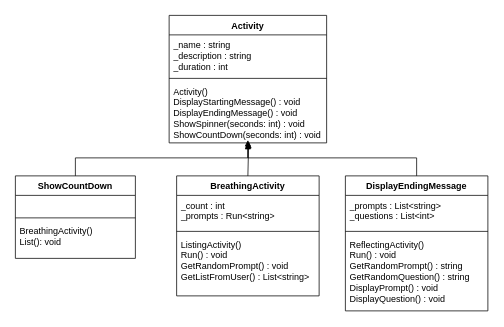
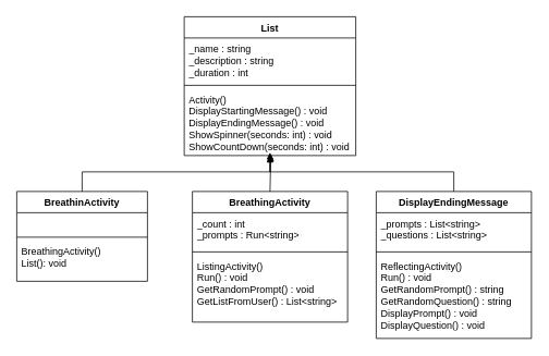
  <mxCell id="0" />
  <mxCell id="1" parent="0" />
  <mxCell id="2" value="" style="html=1;verticalAlign=bottom;endArrow=block;curved=0;rounded=0;exitX=0.5;exitY=0;exitDx=0;exitDy=0;entryX=0.505;entryY=0.985;entryDx=0;entryDy=0;entryPerimeter=0;" parent="1" source="13" target="8" edge="1"><mxGeometry width="80" relative="1" as="geometry"><mxPoint x="330" y="240" as="sourcePoint" /><mxPoint x="330" y="170" as="targetPoint" /><mxPoint as="offset" /></mxGeometry></mxCell>
  <mxCell id="3" value="" style="html=1;verticalAlign=bottom;endArrow=block;curved=0;rounded=0;" parent="1" source="9" target="8" edge="1"><mxGeometry width="80" relative="1" as="geometry"><mxPoint x="160" y="240" as="sourcePoint" /><mxPoint x="330" y="170" as="targetPoint" /><mxPoint as="offset" /><Array as="points"><mxPoint x="100" y="210" /><mxPoint x="330" y="210" /></Array></mxGeometry></mxCell>
  <mxCell id="4" value="" style="html=1;verticalAlign=bottom;endArrow=block;curved=0;rounded=0;exitX=0.5;exitY=0;exitDx=0;exitDy=0;entryX=0.5;entryY=0.954;entryDx=0;entryDy=0;entryPerimeter=0;" parent="1" source="17" target="8" edge="1"><mxGeometry width="80" relative="1" as="geometry"><mxPoint x="500" y="240" as="sourcePoint" /><mxPoint x="330" y="170" as="targetPoint" /><mxPoint as="offset" /><Array as="points"><mxPoint x="555" y="210" /><mxPoint x="330" y="210" /></Array></mxGeometry></mxCell>
- <mxCell id="5" value="Activity" style="swimlane;fontStyle=1;align=center;verticalAlign=top;childLayout=stackLayout;horizontal=1;startSize=26;horizontalStack=0;resizeParent=1;resizeParentMax=0;resizeLast=0;collapsible=1;marginBottom=0;whiteSpace=wrap;html=1;" parent="1" vertex="1"><mxGeometry x="225" y="20" width="210" height="170" as="geometry" /></mxCell>
+ <mxCell id="5" value="List" style="swimlane;fontStyle=1;align=center;verticalAlign=top;childLayout=stackLayout;horizontal=1;startSize=26;horizontalStack=0;resizeParent=1;resizeParentMax=0;resizeLast=0;collapsible=1;marginBottom=0;whiteSpace=wrap;html=1;" parent="1" vertex="1"><mxGeometry x="225" y="20" width="210" height="170" as="geometry" /></mxCell>
  <mxCell id="6" value="_name : string&lt;div&gt;_description : string&lt;/div&gt;&lt;div&gt;_duration : int&lt;/div&gt;" style="text;strokeColor=none;fillColor=none;align=left;verticalAlign=top;spacingLeft=4;spacingRight=4;overflow=hidden;rotatable=0;points=[[0,0.5],[1,0.5]];portConstraint=eastwest;whiteSpace=wrap;html=1;" parent="5" vertex="1"><mxGeometry y="26" width="210" height="54" as="geometry" /></mxCell>
  <mxCell id="7" value="" style="line;strokeWidth=1;fillColor=none;align=left;verticalAlign=middle;spacingTop=-1;spacingLeft=3;spacingRight=3;rotatable=0;labelPosition=right;points=[];portConstraint=eastwest;strokeColor=inherit;" parent="5" vertex="1"><mxGeometry y="80" width="210" height="8" as="geometry" /></mxCell>
  <mxCell id="8" value="Activity()&lt;div&gt;DisplayStartingMessage() : void&lt;/div&gt;&lt;div&gt;DisplayEndingMessage() : void&lt;/div&gt;&lt;div&gt;ShowSpinner(seconds: int) : void&lt;/div&gt;&lt;div&gt;ShowCountDown(seconds: int) : void&lt;/div&gt;" style="text;strokeColor=none;fillColor=none;align=left;verticalAlign=top;spacingLeft=4;spacingRight=4;overflow=hidden;rotatable=0;points=[[0,0.5],[1,0.5]];portConstraint=eastwest;whiteSpace=wrap;html=1;" parent="5" vertex="1"><mxGeometry y="88" width="210" height="82" as="geometry" /></mxCell>
- <mxCell id="9" value="ShowCountDown" style="swimlane;fontStyle=1;align=center;verticalAlign=top;childLayout=stackLayout;horizontal=1;startSize=26;horizontalStack=0;resizeParent=1;resizeParentMax=0;resizeLast=0;collapsible=1;marginBottom=0;whiteSpace=wrap;html=1;" parent="1" vertex="1"><mxGeometry x="20" y="234" width="160" height="110" as="geometry" /></mxCell>
+ <mxCell id="9" value="BreathinActivity" style="swimlane;fontStyle=1;align=center;verticalAlign=top;childLayout=stackLayout;horizontal=1;startSize=26;horizontalStack=0;resizeParent=1;resizeParentMax=0;resizeLast=0;collapsible=1;marginBottom=0;whiteSpace=wrap;html=1;" parent="1" vertex="1"><mxGeometry x="20" y="234" width="160" height="110" as="geometry" /></mxCell>
  <mxCell id="10" value="&amp;nbsp;" style="text;strokeColor=none;fillColor=none;align=left;verticalAlign=top;spacingLeft=4;spacingRight=4;overflow=hidden;rotatable=0;points=[[0,0.5],[1,0.5]];portConstraint=eastwest;whiteSpace=wrap;html=1;" parent="9" vertex="1"><mxGeometry y="26" width="160" height="26" as="geometry" /></mxCell>
  <mxCell id="11" value="" style="line;strokeWidth=1;fillColor=none;align=left;verticalAlign=middle;spacingTop=-1;spacingLeft=3;spacingRight=3;rotatable=0;labelPosition=right;points=[];portConstraint=eastwest;strokeColor=inherit;" parent="9" vertex="1"><mxGeometry y="52" width="160" height="8" as="geometry" /></mxCell>
  <mxCell id="12" value="BreathingActivity()&lt;div&gt;List(): void&lt;/div&gt;" style="text;strokeColor=none;fillColor=none;align=left;verticalAlign=top;spacingLeft=4;spacingRight=4;overflow=hidden;rotatable=0;points=[[0,0.5],[1,0.5]];portConstraint=eastwest;whiteSpace=wrap;html=1;" parent="9" vertex="1"><mxGeometry y="60" width="160" height="50" as="geometry" /></mxCell>
  <mxCell id="13" value="BreathingActivity" style="swimlane;fontStyle=1;align=center;verticalAlign=top;childLayout=stackLayout;horizontal=1;startSize=26;horizontalStack=0;resizeParent=1;resizeParentMax=0;resizeLast=0;collapsible=1;marginBottom=0;whiteSpace=wrap;html=1;" parent="1" vertex="1"><mxGeometry x="235" y="234" width="190" height="160" as="geometry" /></mxCell>
  <mxCell id="14" value="_count : int&lt;div&gt;_prompts : Run&amp;lt;string&amp;gt;&lt;/div&gt;" style="text;strokeColor=none;fillColor=none;align=left;verticalAlign=top;spacingLeft=4;spacingRight=4;overflow=hidden;rotatable=0;points=[[0,0.5],[1,0.5]];portConstraint=eastwest;whiteSpace=wrap;html=1;" parent="13" vertex="1"><mxGeometry y="26" width="190" height="44" as="geometry" /></mxCell>
  <mxCell id="15" value="" style="line;strokeWidth=1;fillColor=none;align=left;verticalAlign=middle;spacingTop=-1;spacingLeft=3;spacingRight=3;rotatable=0;labelPosition=right;points=[];portConstraint=eastwest;strokeColor=inherit;" parent="13" vertex="1"><mxGeometry y="70" width="190" height="8" as="geometry" /></mxCell>
  <mxCell id="16" value="ListingActivity()&lt;div&gt;Run() : void&lt;/div&gt;&lt;div&gt;GetRandomPrompt() : void&lt;/div&gt;&lt;div&gt;GetListFromUser() : List&amp;lt;string&amp;gt;&lt;/div&gt;" style="text;strokeColor=none;fillColor=none;align=left;verticalAlign=top;spacingLeft=4;spacingRight=4;overflow=hidden;rotatable=0;points=[[0,0.5],[1,0.5]];portConstraint=eastwest;whiteSpace=wrap;html=1;" parent="13" vertex="1"><mxGeometry y="78" width="190" height="82" as="geometry" /></mxCell>
  <mxCell id="17" value="DisplayEndingMessage" style="swimlane;fontStyle=1;align=center;verticalAlign=top;childLayout=stackLayout;horizontal=1;startSize=26;horizontalStack=0;resizeParent=1;resizeParentMax=0;resizeLast=0;collapsible=1;marginBottom=0;whiteSpace=wrap;html=1;" parent="1" vertex="1"><mxGeometry x="460" y="234" width="190" height="180" as="geometry" /></mxCell>
- <mxCell id="18" value="_prompts&lt;span style=&quot;white-space: pre;&quot;&gt;&#09;&lt;/span&gt;: List&amp;lt;string&amp;gt;&lt;div&gt;_questions : List&amp;lt;int&amp;gt;&lt;/div&gt;" style="text;strokeColor=none;fillColor=none;align=left;verticalAlign=top;spacingLeft=4;spacingRight=4;overflow=hidden;rotatable=0;points=[[0,0.5],[1,0.5]];portConstraint=eastwest;whiteSpace=wrap;html=1;" parent="17" vertex="1"><mxGeometry y="26" width="190" height="44" as="geometry" /></mxCell>
+ <mxCell id="18" value="_prompts&lt;span style=&quot;white-space: pre;&quot;&gt;&#09;&lt;/span&gt;: List&amp;lt;string&amp;gt;&lt;div&gt;_questions : List&amp;lt;string&amp;gt;&lt;/div&gt;" style="text;strokeColor=none;fillColor=none;align=left;verticalAlign=top;spacingLeft=4;spacingRight=4;overflow=hidden;rotatable=0;points=[[0,0.5],[1,0.5]];portConstraint=eastwest;whiteSpace=wrap;html=1;" parent="17" vertex="1"><mxGeometry y="26" width="190" height="44" as="geometry" /></mxCell>
  <mxCell id="19" value="" style="line;strokeWidth=1;fillColor=none;align=left;verticalAlign=middle;spacingTop=-1;spacingLeft=3;spacingRight=3;rotatable=0;labelPosition=right;points=[];portConstraint=eastwest;strokeColor=inherit;" parent="17" vertex="1"><mxGeometry y="70" width="190" height="8" as="geometry" /></mxCell>
  <mxCell id="20" value="ReflectingActivity()&lt;div&gt;Run() : void&lt;/div&gt;&lt;div&gt;GetRandomPrompt() : string&lt;/div&gt;&lt;div&gt;GetRandomQuestion() : string&lt;/div&gt;&lt;div&gt;DisplayPrompt() : void&lt;/div&gt;&lt;div&gt;DisplayQuestion() : void&lt;/div&gt;" style="text;strokeColor=none;fillColor=none;align=left;verticalAlign=top;spacingLeft=4;spacingRight=4;overflow=hidden;rotatable=0;points=[[0,0.5],[1,0.5]];portConstraint=eastwest;whiteSpace=wrap;html=1;" parent="17" vertex="1"><mxGeometry y="78" width="190" height="102" as="geometry" /></mxCell>
